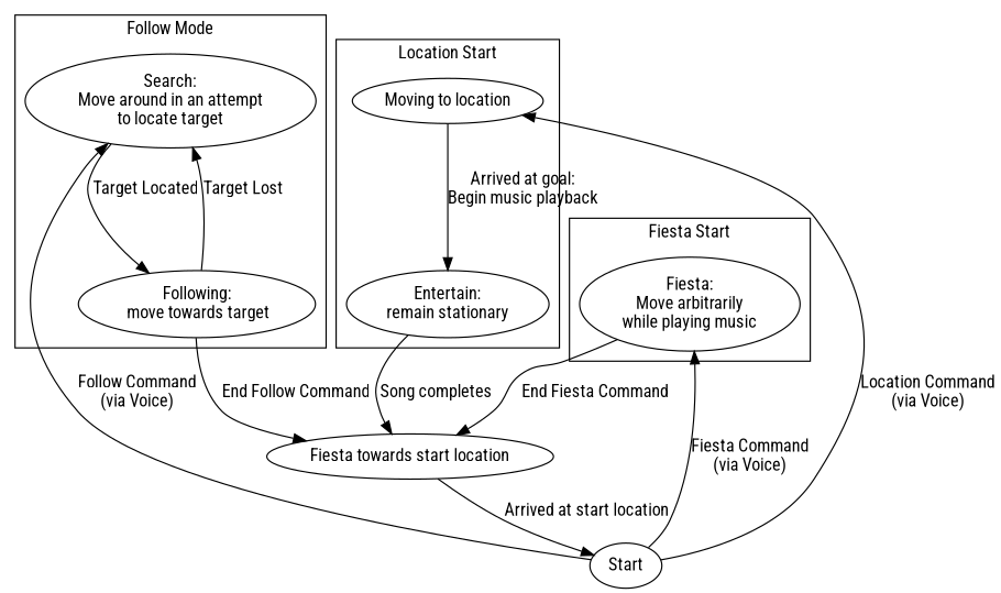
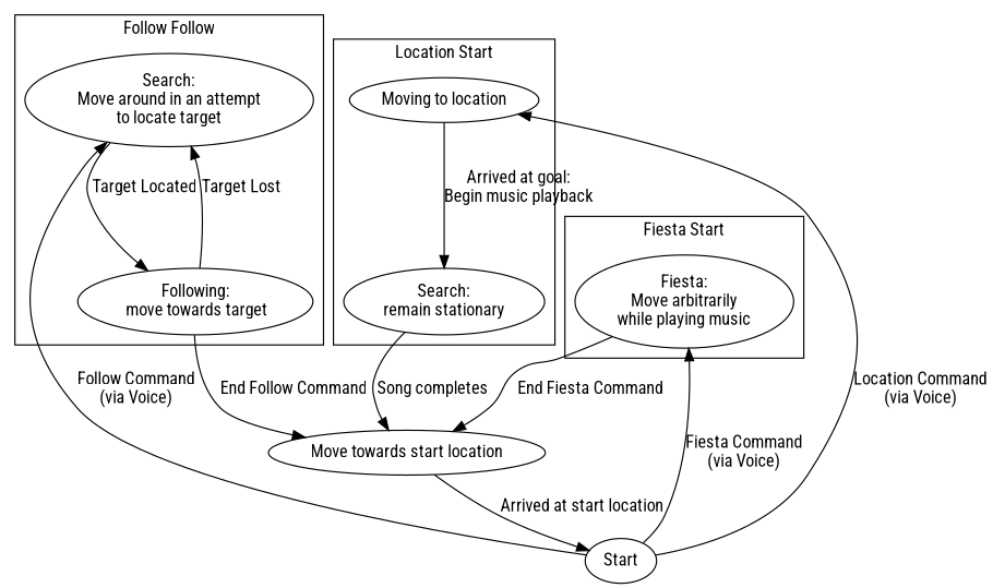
  digraph {
    fontname="Roboto Condensed"
    node [fontname="Roboto Condensed"]
    edge [fontname="Roboto Condensed"]
    n1 [label="Moving to location"]
-   n2 [label="Entertain:\nremain stationary"]
+   n2 [label="Search:\nremain stationary"]
    n3 [label="Search:\nMove around in an attempt\nto locate target"]
    n4 [label="Following:\n move towards target"]
    n5 [label="Fiesta:\nMove arbitrarily\nwhile playing music"]
-   n6 [label="Fiesta towards start location"]
+   n6 [label="Move towards start location"]
    Start
    subgraph cluster_1 {
      label="Location Start"
      n1
      n2
    }
    subgraph cluster_2 {
-     label="Follow Mode"
+     label="Follow Follow"
      n3
      n4
    }
    subgraph cluster_3 {
      label="Fiesta Start"
      n5
    }
    n1 -> n2 [label="Arrived at goal:\nBegin music playback"]
    n2 -> n6 [label="Song completes"]
    n3 -> n4 [label="Target Located"]
    n4 -> n3 [label="Target Lost"]
    n4 -> n6 [label="End Follow Command"]
    n5 -> n6 [label="End Fiesta Command"]
    n6 -> Start [label="Arrived at start location"]
    Start -> n1 [label="Location Command\n(via Voice)"]
    Start -> n3 [label="Follow Command\n(via Voice)"]
    Start -> n5 [label="Fiesta Command\n(via Voice)"]
  }
